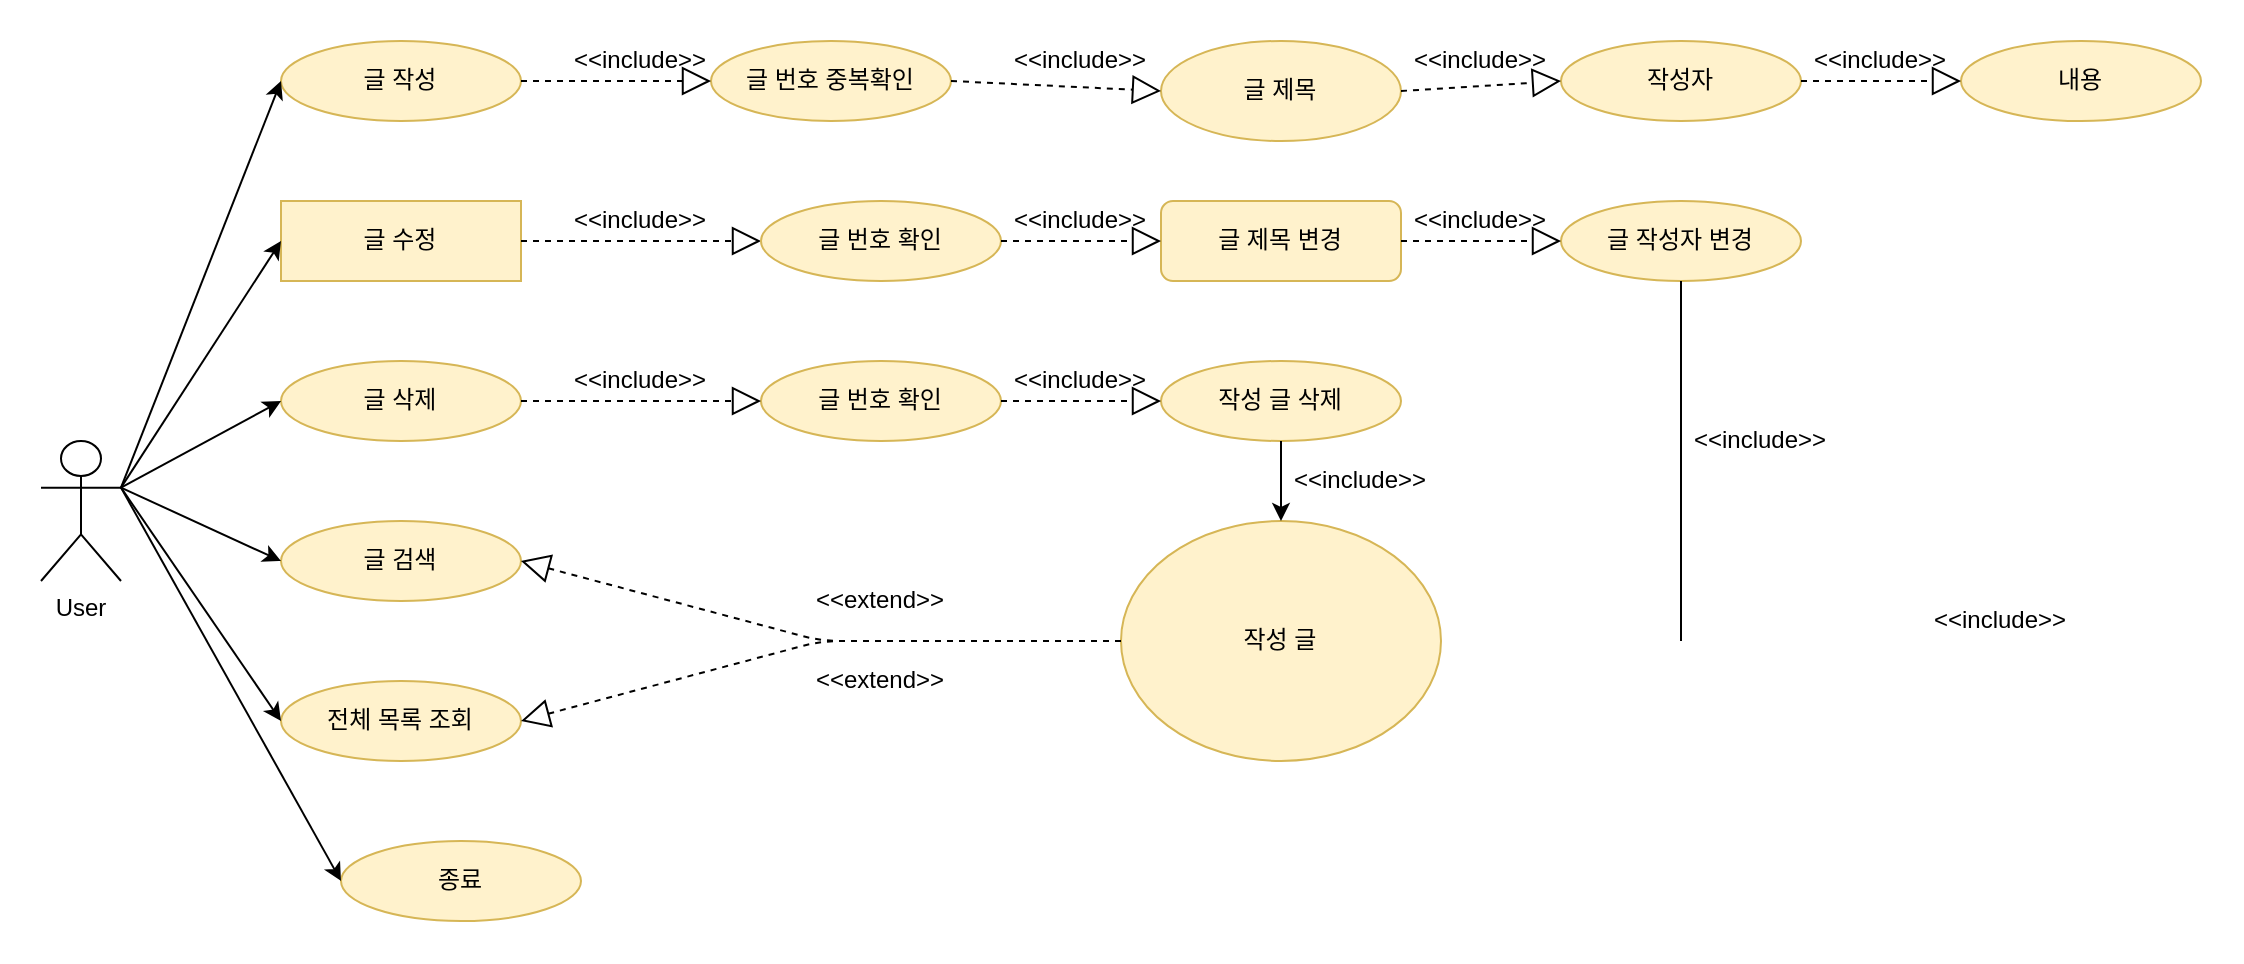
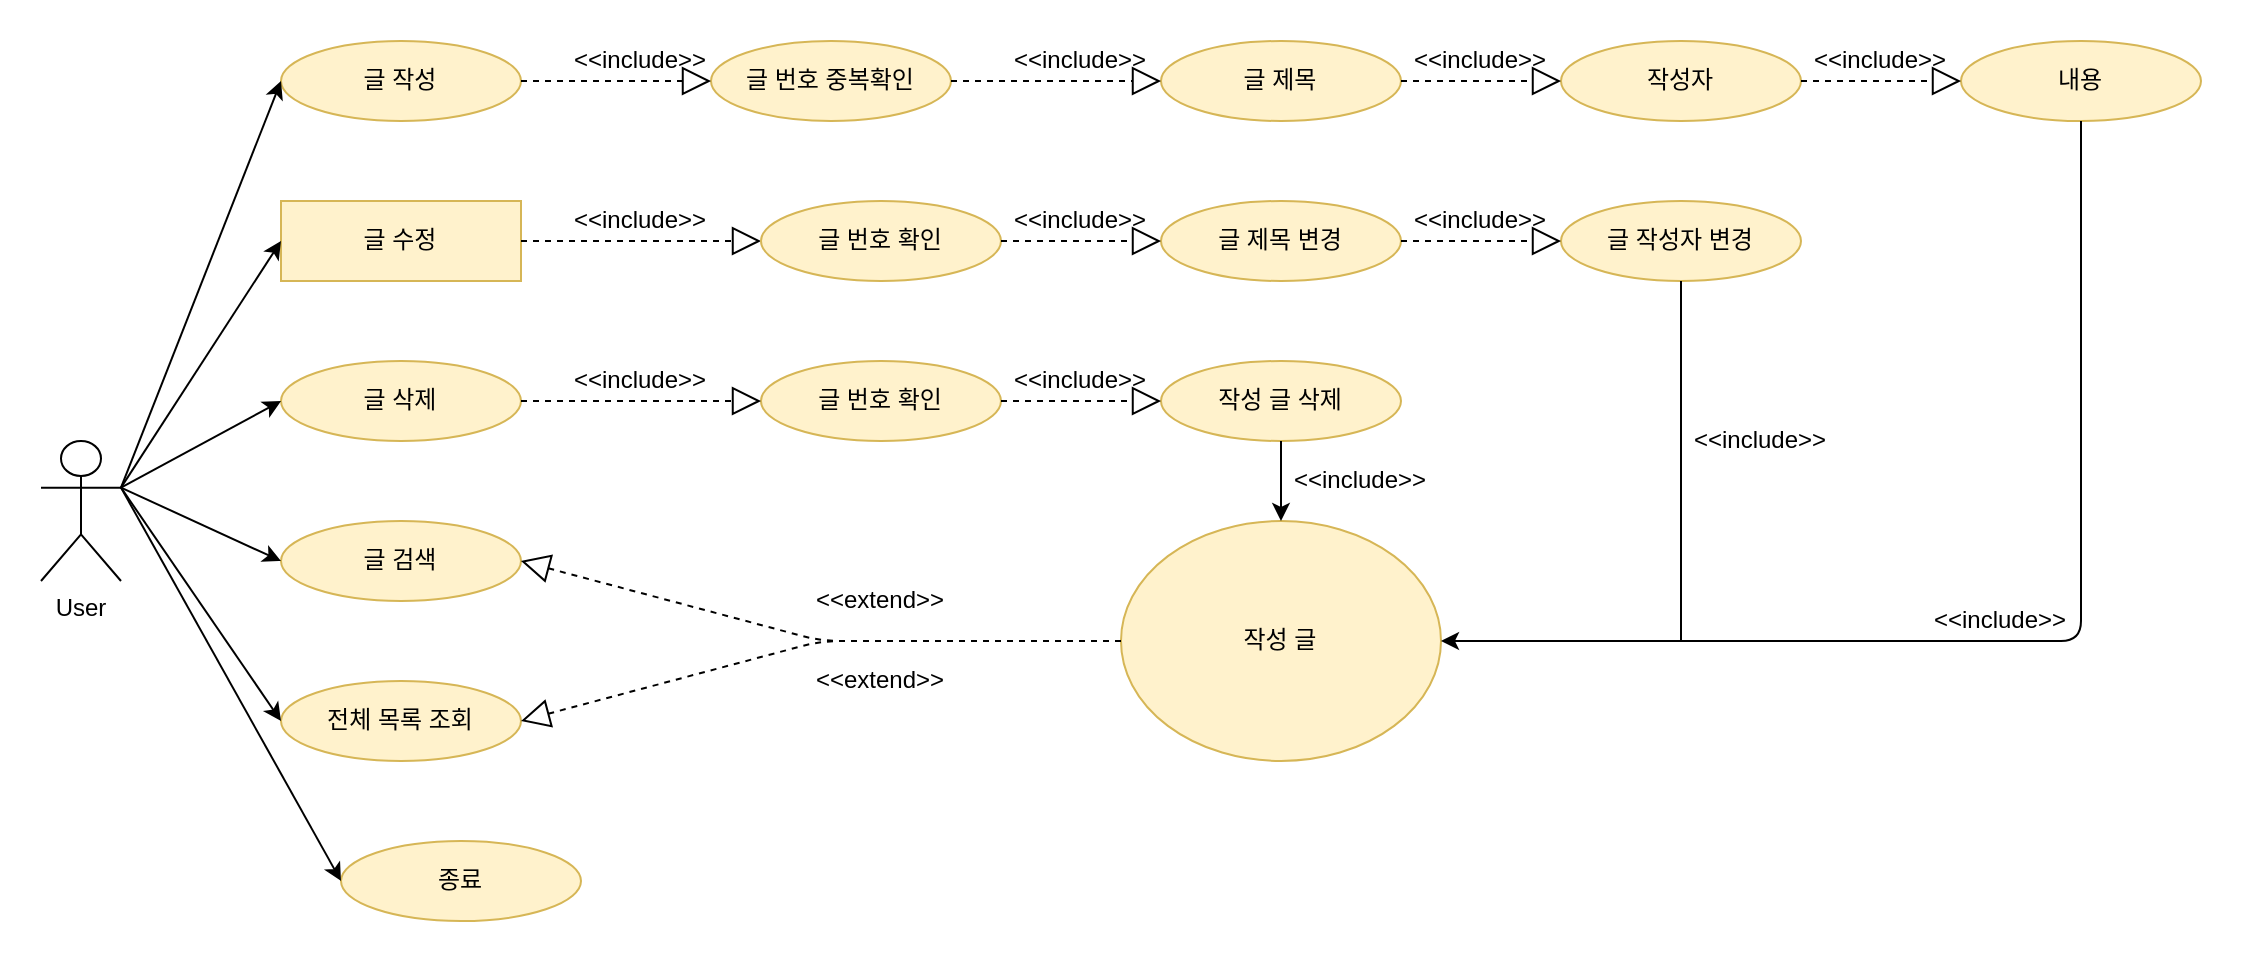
  <mxCell id="0" />
  <mxCell id="1" parent="0" />
  <mxCell id="2" value="User" style="shape=umlActor;verticalLabelPosition=bottom;verticalAlign=top;html=1;outlineConnect=0;" parent="1" vertex="1"><mxGeometry x="20" y="220" width="40" height="70" as="geometry" /></mxCell>
  <mxCell id="3" value="글 작성" style="ellipse;whiteSpace=wrap;html=1;fillColor=#fff2cc;strokeColor=#d6b656;" parent="1" vertex="1"><mxGeometry x="140" y="20" width="120" height="40" as="geometry" /></mxCell>
  <mxCell id="4" value="종료" style="ellipse;whiteSpace=wrap;html=1;fillColor=#fff2cc;strokeColor=#d6b656;" parent="1" vertex="1"><mxGeometry x="170" y="420" width="120" height="40" as="geometry" /></mxCell>
  <mxCell id="5" value="글 수정" style="whiteSpace=wrap;html=1;fillColor=#fff2cc;strokeColor=#d6b656;rounded=0;" parent="1" vertex="1"><mxGeometry x="140" y="100" width="120" height="40" as="geometry" /></mxCell>
  <mxCell id="6" value="글 삭제" style="ellipse;whiteSpace=wrap;html=1;fillColor=#fff2cc;strokeColor=#d6b656;" parent="1" vertex="1"><mxGeometry x="140" y="180" width="120" height="40" as="geometry" /></mxCell>
  <mxCell id="7" value="글 검색" style="ellipse;whiteSpace=wrap;html=1;fillColor=#fff2cc;strokeColor=#d6b656;" parent="1" vertex="1"><mxGeometry x="140" y="260" width="120" height="40" as="geometry" /></mxCell>
  <mxCell id="8" value="전체 목록 조회" style="ellipse;whiteSpace=wrap;html=1;fillColor=#fff2cc;strokeColor=#d6b656;" parent="1" vertex="1"><mxGeometry x="140" y="340" width="120" height="40" as="geometry" /></mxCell>
  <mxCell id="9" value="" style="endArrow=classic;html=1;entryX=0;entryY=0.5;entryDx=0;entryDy=0;exitX=1;exitY=0.333;exitDx=0;exitDy=0;exitPerimeter=0;" parent="1" source="2" target="3" edge="1"><mxGeometry width="50" height="50" relative="1" as="geometry"><mxPoint x="170" y="390" as="sourcePoint" /><mxPoint x="220" y="340" as="targetPoint" /></mxGeometry></mxCell>
  <mxCell id="10" value="" style="endArrow=classic;html=1;entryX=0;entryY=0.5;entryDx=0;entryDy=0;exitX=1;exitY=0.333;exitDx=0;exitDy=0;exitPerimeter=0;" parent="1" source="2" target="5" edge="1"><mxGeometry width="50" height="50" relative="1" as="geometry"><mxPoint x="170" y="390" as="sourcePoint" /><mxPoint x="220" y="340" as="targetPoint" /></mxGeometry></mxCell>
  <mxCell id="11" value="" style="endArrow=classic;html=1;entryX=0;entryY=0.5;entryDx=0;entryDy=0;exitX=1;exitY=0.333;exitDx=0;exitDy=0;exitPerimeter=0;" parent="1" source="2" target="6" edge="1"><mxGeometry width="50" height="50" relative="1" as="geometry"><mxPoint x="70" y="173.333" as="sourcePoint" /><mxPoint x="150" y="130" as="targetPoint" /></mxGeometry></mxCell>
  <mxCell id="12" value="" style="endArrow=classic;html=1;entryX=0;entryY=0.5;entryDx=0;entryDy=0;exitX=1;exitY=0.333;exitDx=0;exitDy=0;exitPerimeter=0;" parent="1" source="2" target="7" edge="1"><mxGeometry width="50" height="50" relative="1" as="geometry"><mxPoint x="80" y="183.333" as="sourcePoint" /><mxPoint x="160" y="140" as="targetPoint" /></mxGeometry></mxCell>
  <mxCell id="13" value="" style="endArrow=classic;html=1;entryX=0;entryY=0.5;entryDx=0;entryDy=0;exitX=1;exitY=0.333;exitDx=0;exitDy=0;exitPerimeter=0;" parent="1" source="2" target="8" edge="1"><mxGeometry width="50" height="50" relative="1" as="geometry"><mxPoint x="90" y="193.333" as="sourcePoint" /><mxPoint x="170" y="150" as="targetPoint" /></mxGeometry></mxCell>
  <mxCell id="14" value="" style="endArrow=classic;html=1;entryX=0;entryY=0.5;entryDx=0;entryDy=0;exitX=1;exitY=0.333;exitDx=0;exitDy=0;exitPerimeter=0;" parent="1" source="2" target="4" edge="1"><mxGeometry width="50" height="50" relative="1" as="geometry"><mxPoint x="100" y="203.333" as="sourcePoint" /><mxPoint x="180" y="160" as="targetPoint" /></mxGeometry></mxCell>
  <mxCell id="15" value="글 번호 중복확인" style="ellipse;whiteSpace=wrap;html=1;fillColor=#fff2cc;strokeColor=#d6b656;" parent="1" vertex="1"><mxGeometry x="355" y="20" width="120" height="40" as="geometry" /></mxCell>
  <mxCell id="16" value="" style="endArrow=block;dashed=1;endFill=0;endSize=12;html=1;exitX=1;exitY=0.5;exitDx=0;exitDy=0;entryX=0;entryY=0.5;entryDx=0;entryDy=0;" parent="1" source="3" target="15" edge="1"><mxGeometry width="160" relative="1" as="geometry"><mxPoint x="470" y="370" as="sourcePoint" /><mxPoint x="630" y="370" as="targetPoint" /></mxGeometry></mxCell>
- <mxCell id="17" value="글 제목" style="ellipse;whiteSpace=wrap;html=1;fillColor=#fff2cc;strokeColor=#d6b656;" parent="1" vertex="1"><mxGeometry x="580" y="20" width="120" height="50" as="geometry" /></mxCell>
+ <mxCell id="17" value="글 제목" style="ellipse;whiteSpace=wrap;html=1;fillColor=#fff2cc;strokeColor=#d6b656;" parent="1" vertex="1"><mxGeometry x="580" y="20" width="120" height="40" as="geometry" /></mxCell>
  <mxCell id="18" value="작성자" style="ellipse;whiteSpace=wrap;html=1;fillColor=#fff2cc;strokeColor=#d6b656;" parent="1" vertex="1"><mxGeometry x="780" y="20" width="120" height="40" as="geometry" /></mxCell>
  <mxCell id="19" value="내용" style="ellipse;whiteSpace=wrap;html=1;fillColor=#fff2cc;strokeColor=#d6b656;" parent="1" vertex="1"><mxGeometry x="980" y="20" width="120" height="40" as="geometry" /></mxCell>
  <mxCell id="20" value="" style="endArrow=block;dashed=1;endFill=0;endSize=12;html=1;exitX=1;exitY=0.5;exitDx=0;exitDy=0;entryX=0;entryY=0.5;entryDx=0;entryDy=0;" parent="1" source="15" target="17" edge="1"><mxGeometry width="160" relative="1" as="geometry"><mxPoint x="470" y="370" as="sourcePoint" /><mxPoint x="630" y="370" as="targetPoint" /></mxGeometry></mxCell>
  <mxCell id="21" value="" style="endArrow=block;dashed=1;endFill=0;endSize=12;html=1;exitX=1;exitY=0.5;exitDx=0;exitDy=0;entryX=0;entryY=0.5;entryDx=0;entryDy=0;" parent="1" source="17" target="18" edge="1"><mxGeometry width="160" relative="1" as="geometry"><mxPoint x="510" y="50" as="sourcePoint" /><mxPoint x="590" y="50" as="targetPoint" /></mxGeometry></mxCell>
  <mxCell id="22" value="" style="endArrow=block;dashed=1;endFill=0;endSize=12;html=1;exitX=1;exitY=0.5;exitDx=0;exitDy=0;entryX=0;entryY=0.5;entryDx=0;entryDy=0;" parent="1" source="18" target="19" edge="1"><mxGeometry width="160" relative="1" as="geometry"><mxPoint x="520" y="60" as="sourcePoint" /><mxPoint x="600" y="60" as="targetPoint" /></mxGeometry></mxCell>
  <mxCell id="23" value="" style="endArrow=block;dashed=1;endFill=0;endSize=12;html=1;exitX=1;exitY=0.5;exitDx=0;exitDy=0;entryX=0;entryY=0.5;entryDx=0;entryDy=0;" parent="1" source="5" target="24" edge="1"><mxGeometry width="160" relative="1" as="geometry"><mxPoint x="530" y="70" as="sourcePoint" /><mxPoint x="340" y="120" as="targetPoint" /></mxGeometry></mxCell>
  <mxCell id="24" value="글 번호 확인" style="ellipse;whiteSpace=wrap;html=1;fillColor=#fff2cc;strokeColor=#d6b656;" parent="1" vertex="1"><mxGeometry x="380" y="100" width="120" height="40" as="geometry" /></mxCell>
  <mxCell id="25" value="&amp;lt;&amp;lt;include&amp;gt;&amp;gt;" style="text;html=1;strokeColor=none;fillColor=none;align=center;verticalAlign=middle;whiteSpace=wrap;rounded=0;" parent="1" vertex="1"><mxGeometry x="300" y="100" width="40" height="20" as="geometry" /></mxCell>
  <mxCell id="26" value="글 번호 확인" style="ellipse;whiteSpace=wrap;html=1;fillColor=#fff2cc;strokeColor=#d6b656;" parent="1" vertex="1"><mxGeometry x="380" y="180" width="120" height="40" as="geometry" /></mxCell>
- <mxCell id="27" value="글 제목 변경" style="whiteSpace=wrap;html=1;fillColor=#fff2cc;strokeColor=#d6b656;rounded=1;" parent="1" vertex="1"><mxGeometry x="580" y="100" width="120" height="40" as="geometry" /></mxCell>
+ <mxCell id="27" value="글 제목 변경" style="ellipse;whiteSpace=wrap;html=1;fillColor=#fff2cc;strokeColor=#d6b656;" parent="1" vertex="1"><mxGeometry x="580" y="100" width="120" height="40" as="geometry" /></mxCell>
  <mxCell id="28" value="글 작성자 변경" style="ellipse;whiteSpace=wrap;html=1;fillColor=#fff2cc;strokeColor=#d6b656;" parent="1" vertex="1"><mxGeometry x="780" y="100" width="120" height="40" as="geometry" /></mxCell>
  <mxCell id="29" value="작성 글" style="ellipse;whiteSpace=wrap;html=1;fillColor=#fff2cc;strokeColor=#d6b656;" parent="1" vertex="1"><mxGeometry x="560" y="260" width="160" height="120" as="geometry" /></mxCell>
+ <mxCell id="30" value="" style="endArrow=classic;html=1;exitX=0.5;exitY=1;exitDx=0;exitDy=0;entryX=1;entryY=0.5;entryDx=0;entryDy=0;" parent="1" source="19" target="29" edge="1"><mxGeometry width="50" height="50" relative="1" as="geometry"><mxPoint x="520" y="390" as="sourcePoint" /><mxPoint x="570" y="340" as="targetPoint" /><Array as="points"><mxPoint x="1040" y="320" /></Array></mxGeometry></mxCell>
  <mxCell id="31" value="&amp;lt;&amp;lt;include&amp;gt;&amp;gt;" style="text;html=1;strokeColor=none;fillColor=none;align=center;verticalAlign=middle;whiteSpace=wrap;rounded=0;" parent="1" vertex="1"><mxGeometry x="980" y="300" width="40" height="20" as="geometry" /></mxCell>
  <mxCell id="32" value="" style="endArrow=block;dashed=1;endFill=0;endSize=12;html=1;exitX=1;exitY=0.5;exitDx=0;exitDy=0;entryX=0;entryY=0.5;entryDx=0;entryDy=0;" parent="1" source="6" target="26" edge="1"><mxGeometry width="160" relative="1" as="geometry"><mxPoint x="470" y="370" as="sourcePoint" /><mxPoint x="630" y="370" as="targetPoint" /></mxGeometry></mxCell>
  <mxCell id="33" value="&amp;lt;&amp;lt;include&amp;gt;&amp;gt;" style="text;html=1;strokeColor=none;fillColor=none;align=center;verticalAlign=middle;whiteSpace=wrap;rounded=0;" parent="1" vertex="1"><mxGeometry x="300" y="180" width="40" height="20" as="geometry" /></mxCell>
  <mxCell id="34" value="작성 글 삭제" style="ellipse;whiteSpace=wrap;html=1;fillColor=#fff2cc;strokeColor=#d6b656;" parent="1" vertex="1"><mxGeometry x="580" y="180" width="120" height="40" as="geometry" /></mxCell>
  <mxCell id="35" value="" style="endArrow=block;dashed=1;endFill=0;endSize=12;html=1;exitX=1;exitY=0.5;exitDx=0;exitDy=0;entryX=0;entryY=0.5;entryDx=0;entryDy=0;" parent="1" source="24" target="27" edge="1"><mxGeometry width="160" relative="1" as="geometry"><mxPoint x="470" y="370" as="sourcePoint" /><mxPoint x="630" y="370" as="targetPoint" /></mxGeometry></mxCell>
  <mxCell id="36" value="" style="endArrow=block;dashed=1;endFill=0;endSize=12;html=1;exitX=1;exitY=0.5;exitDx=0;exitDy=0;entryX=0;entryY=0.5;entryDx=0;entryDy=0;" parent="1" source="27" target="28" edge="1"><mxGeometry width="160" relative="1" as="geometry"><mxPoint x="470" y="370" as="sourcePoint" /><mxPoint x="630" y="370" as="targetPoint" /></mxGeometry></mxCell>
  <mxCell id="37" value="" style="endArrow=none;html=1;exitX=0.5;exitY=1;exitDx=0;exitDy=0;" parent="1" source="28" edge="1"><mxGeometry width="50" height="50" relative="1" as="geometry"><mxPoint x="520" y="390" as="sourcePoint" /><mxPoint x="840" y="320" as="targetPoint" /></mxGeometry></mxCell>
  <mxCell id="38" value="" style="endArrow=block;dashed=1;endFill=0;endSize=12;html=1;exitX=1;exitY=0.5;exitDx=0;exitDy=0;entryX=0;entryY=0.5;entryDx=0;entryDy=0;" parent="1" source="26" target="34" edge="1"><mxGeometry width="160" relative="1" as="geometry"><mxPoint x="470" y="370" as="sourcePoint" /><mxPoint x="630" y="370" as="targetPoint" /></mxGeometry></mxCell>
  <mxCell id="39" value="" style="endArrow=classic;html=1;exitX=0.5;exitY=1;exitDx=0;exitDy=0;entryX=0.5;entryY=0;entryDx=0;entryDy=0;" parent="1" source="34" target="29" edge="1"><mxGeometry width="50" height="50" relative="1" as="geometry"><mxPoint x="520" y="390" as="sourcePoint" /><mxPoint x="570" y="340" as="targetPoint" /></mxGeometry></mxCell>
  <mxCell id="40" value="&amp;lt;&amp;lt;include&amp;gt;&amp;gt;" style="text;html=1;strokeColor=none;fillColor=none;align=center;verticalAlign=middle;whiteSpace=wrap;rounded=0;" parent="1" vertex="1"><mxGeometry x="520" y="100" width="40" height="20" as="geometry" /></mxCell>
  <mxCell id="41" value="&amp;lt;&amp;lt;include&amp;gt;&amp;gt;" style="text;html=1;strokeColor=none;fillColor=none;align=center;verticalAlign=middle;whiteSpace=wrap;rounded=0;" parent="1" vertex="1"><mxGeometry x="720" y="100" width="40" height="20" as="geometry" /></mxCell>
  <mxCell id="42" value="&amp;lt;&amp;lt;include&amp;gt;&amp;gt;" style="text;html=1;strokeColor=none;fillColor=none;align=center;verticalAlign=middle;whiteSpace=wrap;rounded=0;" parent="1" vertex="1"><mxGeometry x="860" y="210" width="40" height="20" as="geometry" /></mxCell>
  <mxCell id="43" value="&amp;lt;&amp;lt;include&amp;gt;&amp;gt;" style="text;html=1;strokeColor=none;fillColor=none;align=center;verticalAlign=middle;whiteSpace=wrap;rounded=0;" parent="1" vertex="1"><mxGeometry x="520" y="180" width="40" height="20" as="geometry" /></mxCell>
  <mxCell id="44" value="&amp;lt;&amp;lt;include&amp;gt;&amp;gt;" style="text;html=1;strokeColor=none;fillColor=none;align=center;verticalAlign=middle;whiteSpace=wrap;rounded=0;" parent="1" vertex="1"><mxGeometry x="660" y="230" width="40" height="20" as="geometry" /></mxCell>
  <mxCell id="45" value="" style="endArrow=block;dashed=1;endFill=0;endSize=12;html=1;entryX=1;entryY=0.5;entryDx=0;entryDy=0;exitX=0;exitY=0.5;exitDx=0;exitDy=0;" parent="1" source="29" target="7" edge="1"><mxGeometry width="160" relative="1" as="geometry"><mxPoint x="470" y="370" as="sourcePoint" /><mxPoint x="630" y="370" as="targetPoint" /><Array as="points"><mxPoint x="410" y="320" /></Array></mxGeometry></mxCell>
  <mxCell id="46" value="" style="endArrow=block;dashed=1;endFill=0;endSize=12;html=1;exitX=0;exitY=0.5;exitDx=0;exitDy=0;entryX=1;entryY=0.5;entryDx=0;entryDy=0;" parent="1" source="29" target="8" edge="1"><mxGeometry width="160" relative="1" as="geometry"><mxPoint x="470" y="370" as="sourcePoint" /><mxPoint x="630" y="370" as="targetPoint" /><Array as="points"><mxPoint x="410" y="320" /></Array></mxGeometry></mxCell>
  <mxCell id="47" value="&amp;lt;&amp;lt;extend&amp;gt;&amp;gt;" style="text;html=1;strokeColor=none;fillColor=none;align=center;verticalAlign=middle;whiteSpace=wrap;rounded=0;" vertex="1" parent="1"><mxGeometry x="420" y="330" width="40" height="20" as="geometry" /></mxCell>
  <mxCell id="48" value="&amp;lt;&amp;lt;extend&amp;gt;&amp;gt;" style="text;html=1;strokeColor=none;fillColor=none;align=center;verticalAlign=middle;whiteSpace=wrap;rounded=0;" vertex="1" parent="1"><mxGeometry x="420" y="290" width="40" height="20" as="geometry" /></mxCell>
  <mxCell id="49" value="&amp;lt;&amp;lt;include&amp;gt;&amp;gt;" style="text;html=1;strokeColor=none;fillColor=none;align=center;verticalAlign=middle;whiteSpace=wrap;rounded=0;" vertex="1" parent="1"><mxGeometry x="300" y="20" width="40" height="20" as="geometry" /></mxCell>
  <mxCell id="50" value="&amp;lt;&amp;lt;include&amp;gt;&amp;gt;" style="text;html=1;strokeColor=none;fillColor=none;align=center;verticalAlign=middle;whiteSpace=wrap;rounded=0;" vertex="1" parent="1"><mxGeometry x="520" y="20" width="40" height="20" as="geometry" /></mxCell>
  <mxCell id="51" value="&amp;lt;&amp;lt;include&amp;gt;&amp;gt;" style="text;html=1;strokeColor=none;fillColor=none;align=center;verticalAlign=middle;whiteSpace=wrap;rounded=0;" vertex="1" parent="1"><mxGeometry x="720" y="20" width="40" height="20" as="geometry" /></mxCell>
  <mxCell id="52" value="&amp;lt;&amp;lt;include&amp;gt;&amp;gt;" style="text;html=1;strokeColor=none;fillColor=none;align=center;verticalAlign=middle;whiteSpace=wrap;rounded=0;" vertex="1" parent="1"><mxGeometry x="920" y="20" width="40" height="20" as="geometry" /></mxCell>
